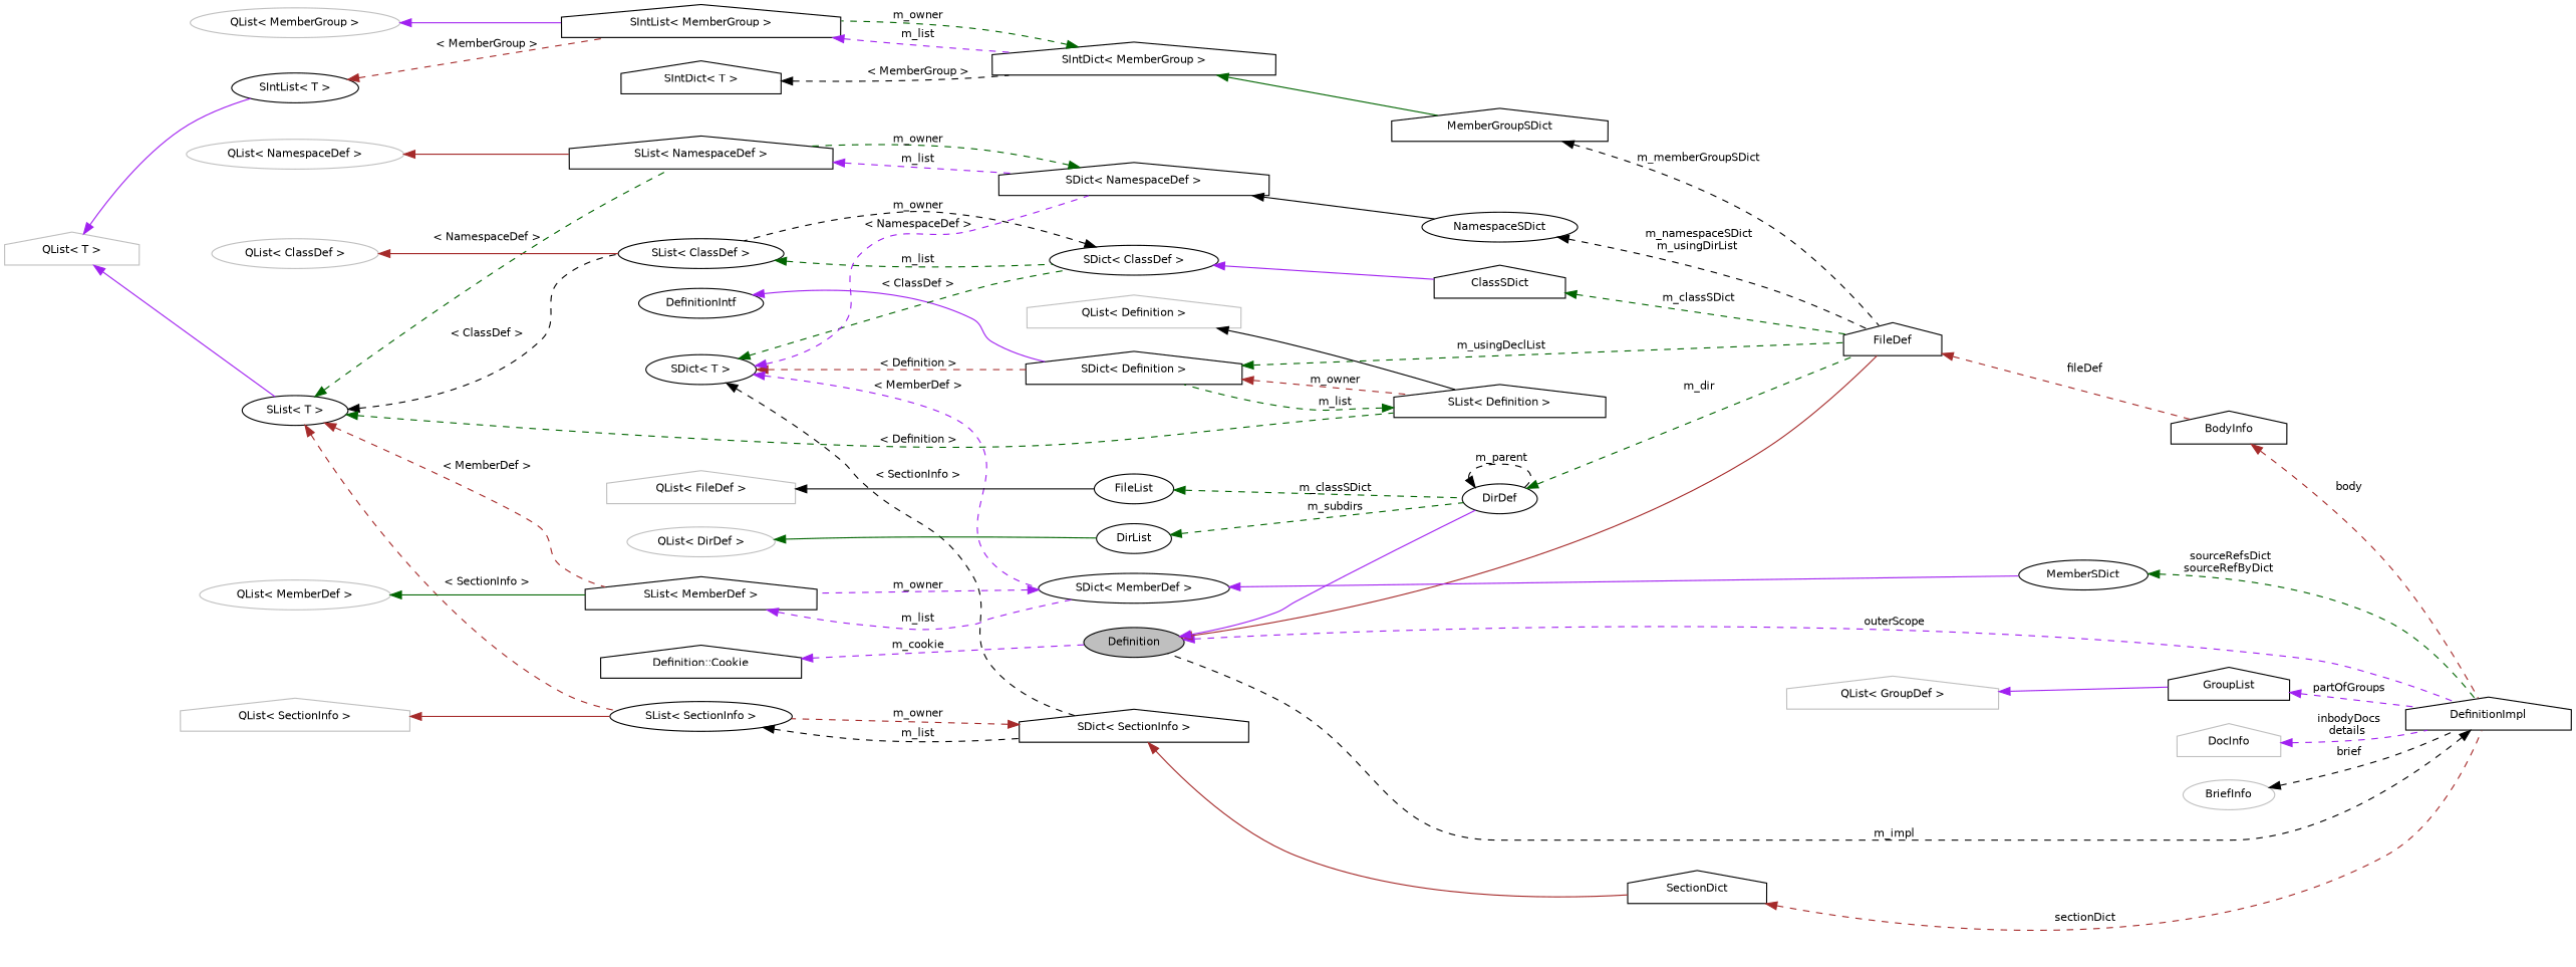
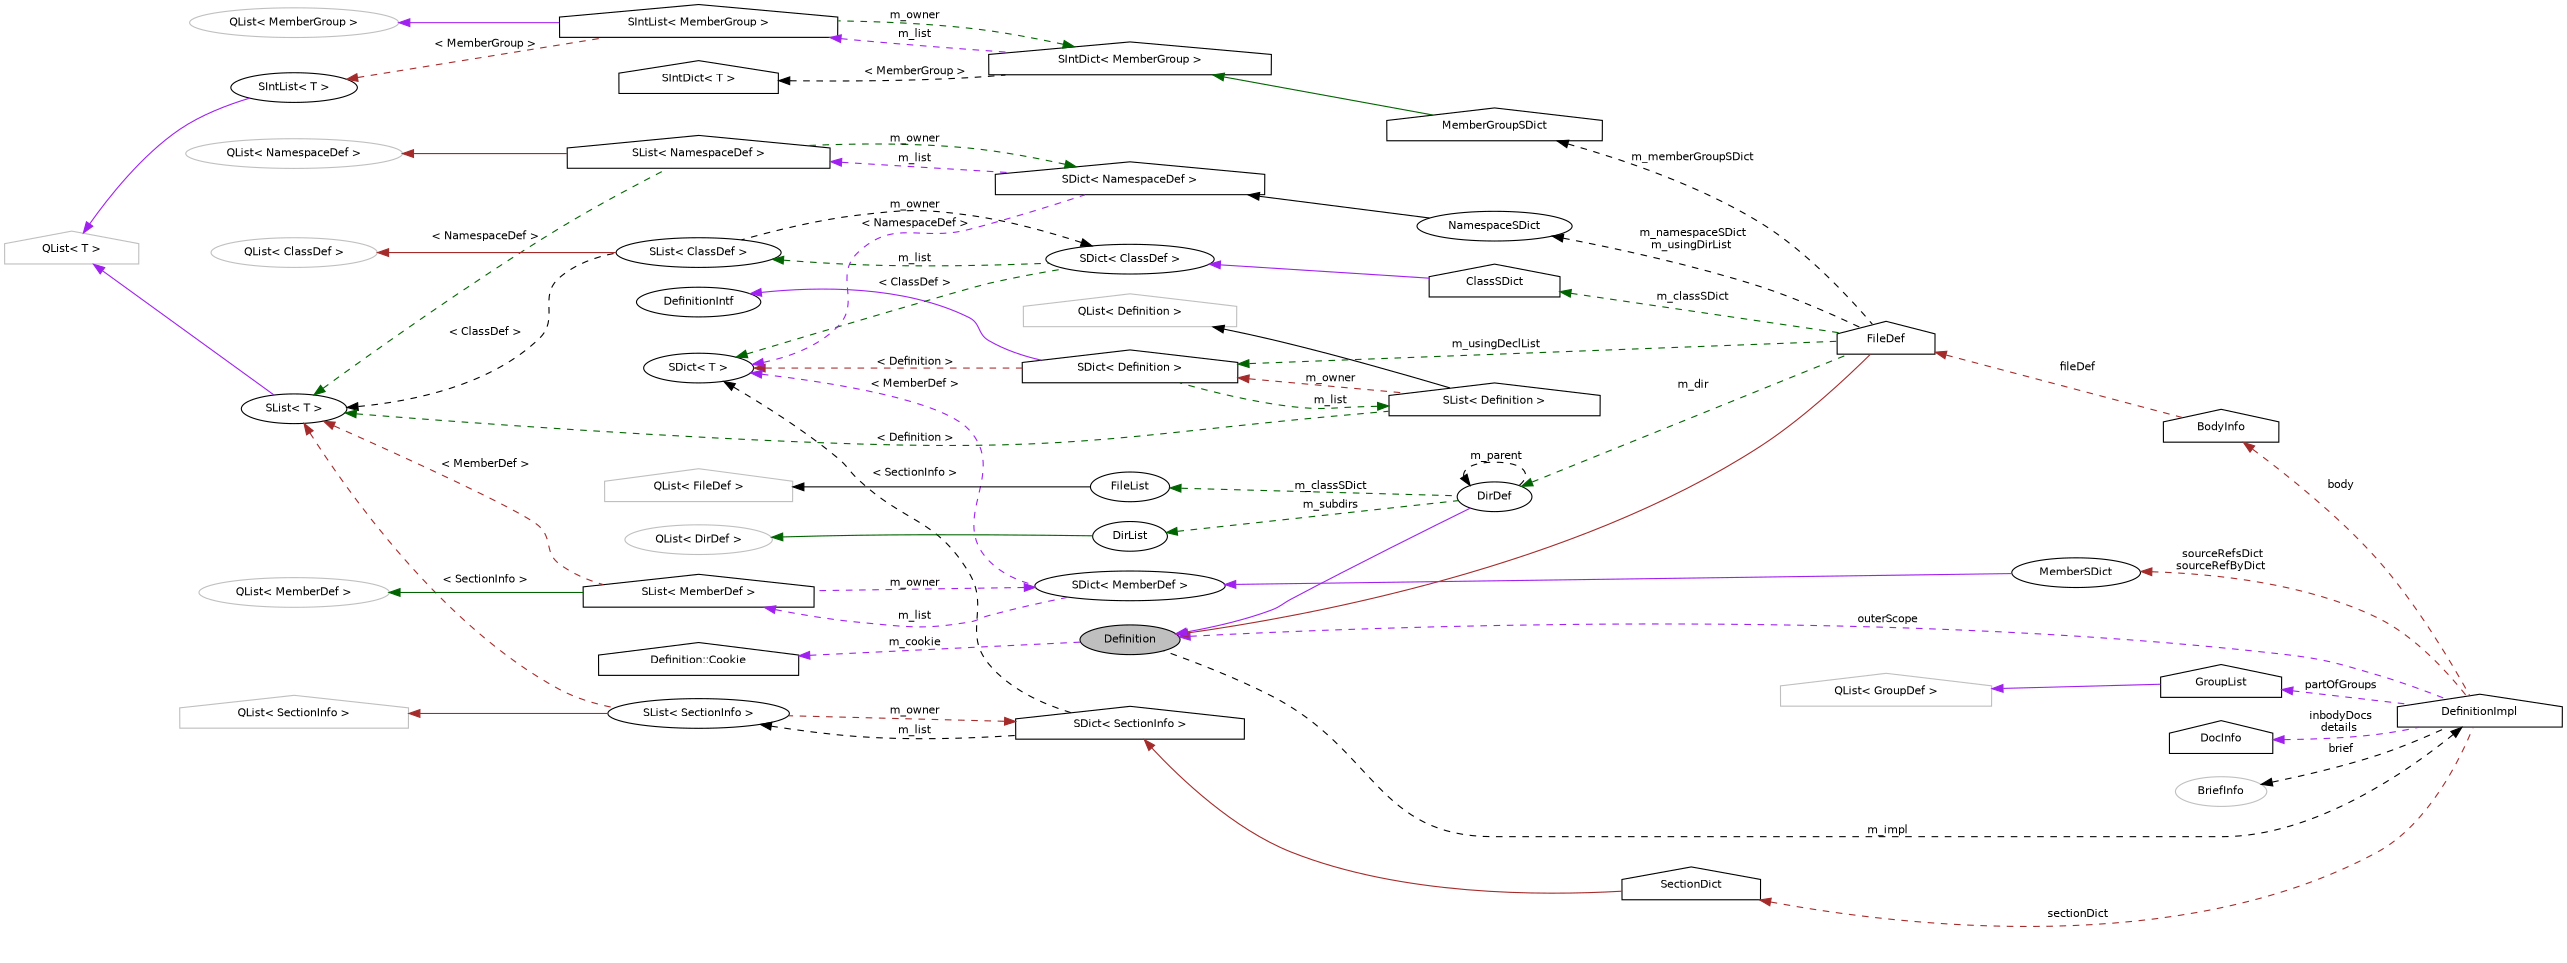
  digraph {
    rankdir=LR
    node [color=black fillcolor=white fontname=Helvetica fontsize=10 shape=house style=filled]
    edge [color=purple dir=back fontname=Helvetica fontsize=10 labelfontname=Helvetica labelfontsize=10 style=dashed]
    n1 [fillcolor=grey75 fontcolor=black height=0.2 label=Definition shape=ellipse width=0.4]
    n2 [height=0.2 label=DefinitionImpl width=0.4]
    n3 [height=0.2 label=FileDef width=0.4]
    n4 [height=0.2 label=DirDef shape=ellipse width=0.4]
    n5 [height=0.2 label=BodyInfo width=0.4]
    n6 [height=0.2 label=DefinitionIntf shape=ellipse width=0.4]
    n7 [height=0.2 label="SDict\< Definition \>" width=0.4]
    n8 [height=0.2 label="Definition::Cookie" width=0.4]
    n9 [height=0.2 label=SectionDict width=0.4]
    n10 [height=0.2 label="SDict\< SectionInfo \>" width=0.4]
    n11 [height=0.2 label="SList\< SectionInfo \>" shape=ellipse width=0.4]
    n12 [color=grey75 height=0.2 label="QList\< SectionInfo \>" width=0.4]
    n13 [height=0.2 label="SList\< T \>" shape=ellipse width=0.4]
    n14 [height=0.2 label="SList\< ClassDef \>" shape=ellipse width=0.4]
    n15 [height=0.2 label="SList\< Definition \>" width=0.4]
    n16 [height=0.2 label="SList\< NamespaceDef \>" width=0.4]
    n17 [height=0.2 label="SList\< MemberDef \>" width=0.4]
    n18 [height=0.2 label="SDict\< ClassDef \>" shape=ellipse width=0.4]
    n19 [height=0.2 label="SDict\< NamespaceDef \>" width=0.4]
    n20 [height=0.2 label="SDict\< MemberDef \>" shape=ellipse width=0.4]
    n21 [color=grey75 height=0.2 label="QList\< T \>" width=0.4]
    n22 [height=0.2 label="SIntList\< T \>" shape=ellipse width=0.4]
    n23 [height=0.2 label="SIntList\< MemberGroup \>" width=0.4]
    n24 [height=0.2 label="SDict\< T \>" shape=ellipse width=0.4]
    n25 [height=0.2 label=ClassSDict width=0.4]
    n26 [height=0.2 label=NamespaceSDict shape=ellipse width=0.4]
    n27 [height=0.2 label=MemberSDict shape=ellipse width=0.4]
    n28 [color=grey75 height=0.2 label="QList\< ClassDef \>" shape=ellipse width=0.4]
    n29 [color=grey75 height=0.2 label="QList\< Definition \>" width=0.4]
    n30 [height=0.2 label=MemberGroupSDict width=0.4]
    n31 [height=0.2 label="SIntDict\< MemberGroup \>" width=0.4]
    n32 [color=grey75 height=0.2 label="QList\< MemberGroup \>" shape=ellipse width=0.4]
    n33 [height=0.2 label="SIntDict\< T \>" width=0.4]
    n34 [height=0.2 label=DirList shape=ellipse width=0.4]
    n35 [color=grey75 height=0.2 label="QList\< DirDef \>" shape=ellipse width=0.4]
    n36 [height=0.2 label=FileList shape=ellipse width=0.4]
    n37 [color=grey75 height=0.2 label="QList\< FileDef \>" width=0.4]
    n38 [color=grey75 height=0.2 label="QList\< NamespaceDef \>" shape=ellipse width=0.4]
    n39 [color=grey75 height=0.2 label="QList\< MemberDef \>" shape=ellipse width=0.4]
    n40 [height=0.2 label=GroupList width=0.4]
    n41 [color=grey75 height=0.2 label="QList\< GroupDef \>" width=0.4]
-   n42 [color=grey75 height=0.2 label=DocInfo width=0.4]
+   n42 [height=0.2 label=DocInfo width=0.4]
    n43 [color=grey75 height=0.2 label=BriefInfo shape=ellipse width=0.4]
    n1 -> n2 [label=" outerScope"]
    n1 -> n3 [color=brown style=solid]
    n1 -> n4 [style=solid]
    n2 -> n1 [color=black label=" m_impl"]
    n3 -> n5 [color=brown label=" fileDef"]
    n4 -> n3 [color=darkgreen label=" m_dir"]
    n4 -> n4 [color=black label=" m_parent"]
    n5 -> n2 [color=brown label=" body"]
    n6 -> n7 [style=solid]
    n7 -> n3 [color=darkgreen label=" m_usingDeclList"]
    n7 -> n15 [color=brown label=" m_owner"]
    n8 -> n1 [label=" m_cookie"]
    n9 -> n2 [color=brown label=" sectionDict"]
    n10 -> n9 [color=brown style=solid]
    n10 -> n11 [color=brown label=" m_owner"]
    n11 -> n10 [color=black label=" m_list"]
    n12 -> n11 [color=brown style=solid]
    n13 -> n11 [color=brown label=" \< SectionInfo \>"]
    n13 -> n14 [color=black label=" \< ClassDef \>"]
    n13 -> n15 [color=darkgreen label=" \< Definition \>"]
    n13 -> n16 [color=darkgreen label=" \< NamespaceDef \>"]
    n13 -> n17 [color=brown label=" \< MemberDef \>"]
    n14 -> n18 [color=darkgreen label=" m_list"]
    n15 -> n7 [color=darkgreen label=" m_list"]
    n16 -> n19 [label=" m_list"]
    n17 -> n20 [label=" m_list"]
    n18 -> n14 [color=black label=" m_owner"]
    n18 -> n25 [style=solid]
    n19 -> n16 [color=darkgreen label=" m_owner"]
    n19 -> n26 [color=black style=solid]
    n20 -> n17 [label=" m_owner"]
    n20 -> n27 [style=solid]
    n21 -> n13 [style=solid]
    n21 -> n22 [style=solid]
    n22 -> n23 [color=brown label=" \< MemberGroup \>"]
    n23 -> n31 [label=" m_list"]
    n24 -> n7 [color=brown label=" \< Definition \>"]
    n24 -> n10 [color=black label=" \< SectionInfo \>"]
    n24 -> n18 [color=darkgreen label=" \< ClassDef \>"]
    n24 -> n19 [label=" \< NamespaceDef \>"]
    n24 -> n20 [label=" \< MemberDef \>"]
    n25 -> n3 [color=darkgreen label=" m_classSDict"]
    n26 -> n3 [color=black label=" m_namespaceSDict\nm_usingDirList"]
-   n27 -> n2 [color=darkgreen label=" sourceRefsDict\nsourceRefByDict"]
+   n27 -> n2 [color=brown label=" sourceRefsDict\nsourceRefByDict"]
    n28 -> n14 [color=brown style=solid]
    n29 -> n15 [color=black style=solid]
    n30 -> n3 [color=black label=" m_memberGroupSDict"]
    n31 -> n23 [color=darkgreen label=" m_owner"]
    n31 -> n30 [color=darkgreen style=solid]
    n32 -> n23 [style=solid]
    n33 -> n31 [color=black label=" \< MemberGroup \>"]
    n34 -> n4 [color=darkgreen label=" m_subdirs"]
    n35 -> n34 [color=darkgreen style=solid]
    n36 -> n4 [color=darkgreen label=" m_classSDict"]
    n37 -> n36 [color=black style=solid]
    n38 -> n16 [color=brown style=solid]
    n39 -> n17 [color=darkgreen style=solid]
    n40 -> n2 [label=" partOfGroups"]
    n41 -> n40 [style=solid]
    n42 -> n2 [label=" inbodyDocs\ndetails"]
    n43 -> n2 [color=black label=" brief"]
  }
